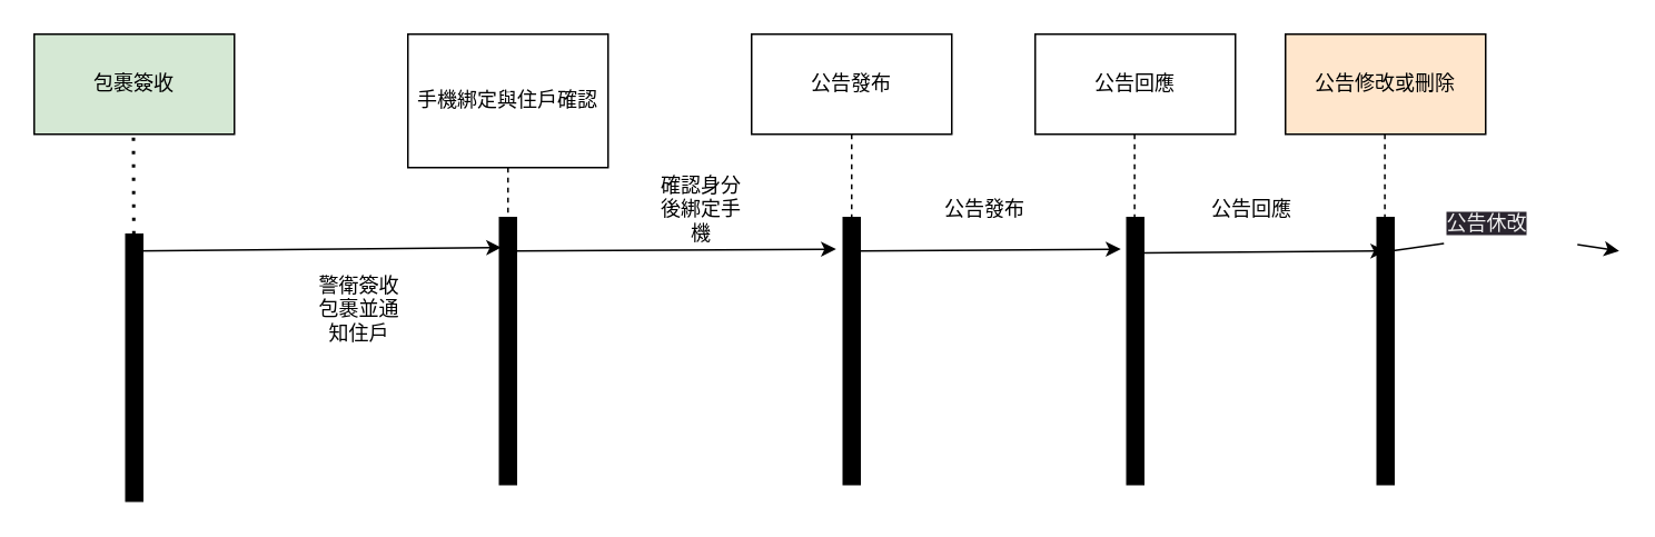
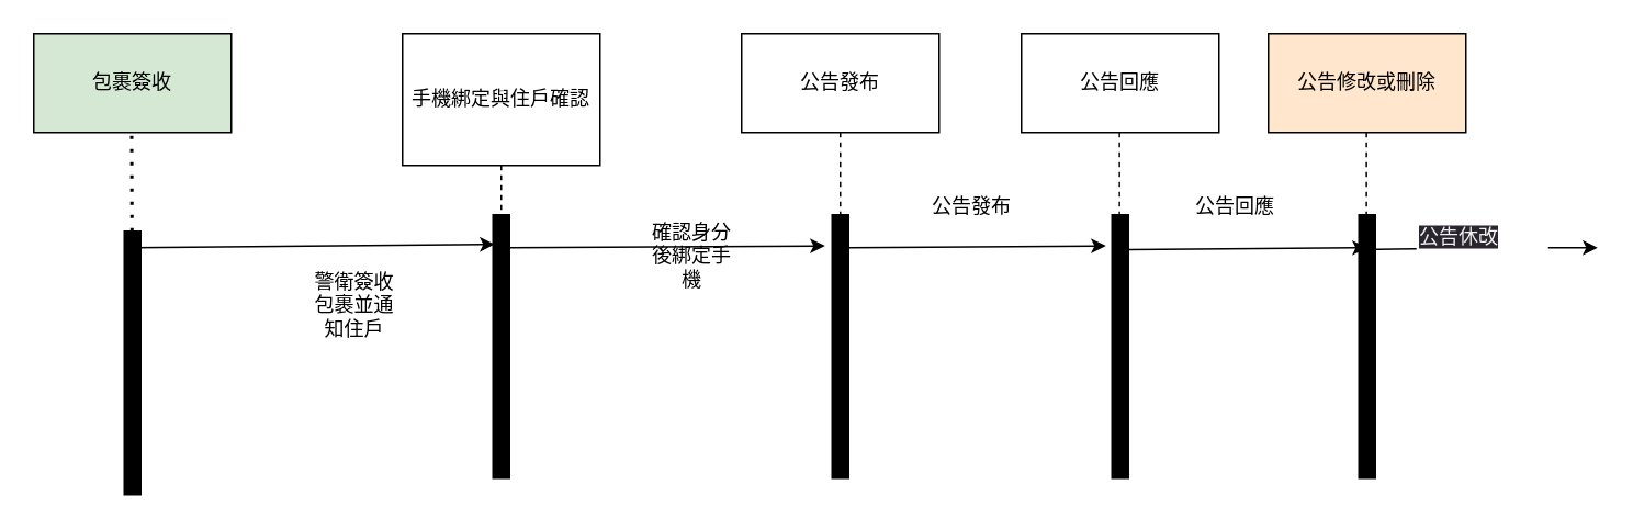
  <mxCell id="0" />
  <mxCell id="1" parent="0" />
  <mxCell id="2" style="edgeStyle=none;html=1;exitX=0.5;exitY=1;exitDx=0;exitDy=0;endArrow=none;endFill=0;dashed=1;" parent="1" source="3" target="11" edge="1"><mxGeometry relative="1" as="geometry" /></mxCell>
  <mxCell id="3" value="公告發布" style="rounded=0;whiteSpace=wrap;html=1;" parent="1" vertex="1"><mxGeometry x="450" y="20" width="120" height="60" as="geometry" /></mxCell>
  <mxCell id="4" value="包裹簽收" style="rounded=0;whiteSpace=wrap;html=1;fillColor=#d5e8d4;" parent="1" vertex="1"><mxGeometry y="20" width="120" height="60" as="geometry" x="20" /></mxCell>
  <mxCell id="5" style="edgeStyle=none;html=1;exitX=0.5;exitY=1;exitDx=0;exitDy=0;dashed=1;endArrow=none;endFill=0;" parent="1" source="6" target="8" edge="1"><mxGeometry relative="1" as="geometry" /></mxCell>
  <mxCell id="6" value="手機綁定與住戶確認" style="rounded=0;whiteSpace=wrap;html=1;" parent="1" vertex="1"><mxGeometry x="244" y="20" width="120" height="80" as="geometry" /></mxCell>
  <mxCell id="7" value="" style="endArrow=none;dashed=1;html=1;dashPattern=1 3;strokeWidth=2;" parent="1" edge="1"><mxGeometry width="50" height="50" relative="1" as="geometry"><mxPoint x="80" y="220" as="sourcePoint" /><mxPoint x="79.5" y="80" as="targetPoint" /></mxGeometry></mxCell>
  <mxCell id="8" value="" style="html=1;points=[];perimeter=orthogonalPerimeter;fillColor=strokeColor;" parent="1" vertex="1"><mxGeometry x="299" y="130" width="10" height="160" as="geometry" /></mxCell>
  <mxCell id="9" value="" style="endArrow=classic;html=1;entryX=0.1;entryY=0.112;entryDx=0;entryDy=0;entryPerimeter=0;" parent="1" target="8" edge="1"><mxGeometry width="50" height="50" relative="1" as="geometry"><mxPoint x="80" y="150" as="sourcePoint" /><mxPoint x="150" y="150" as="targetPoint" /></mxGeometry></mxCell>
  <mxCell id="10" value="警衛簽收包裹並通知住戶" style="text;html=1;strokeColor=none;fillColor=none;align=center;verticalAlign=middle;whiteSpace=wrap;rounded=0;" parent="1" vertex="1"><mxGeometry x="185" y="170" width="60" height="30" as="geometry" /></mxCell>
  <mxCell id="11" value="" style="html=1;points=[];perimeter=orthogonalPerimeter;fillColor=strokeColor;" parent="1" vertex="1"><mxGeometry x="505" y="130" width="10" height="160" as="geometry" /></mxCell>
  <mxCell id="12" value="" style="endArrow=classic;html=1;entryX=-0.433;entryY=0.118;entryDx=0;entryDy=0;entryPerimeter=0;" parent="1" target="11" edge="1"><mxGeometry width="50" height="50" relative="1" as="geometry"><mxPoint x="309" y="150" as="sourcePoint" /><mxPoint x="379" y="150" as="targetPoint" /></mxGeometry></mxCell>
- <mxCell id="13" value="確認身分後綁定手機" style="text;html=1;strokeColor=none;fillColor=none;align=center;verticalAlign=middle;whiteSpace=wrap;rounded=0;" parent="1" vertex="1"><mxGeometry x="390" y="110" width="60" height="30" as="geometry" /></mxCell>
+ <mxCell id="13" value="確認身分後綁定手機" style="text;html=1;strokeColor=none;fillColor=none;align=center;verticalAlign=middle;whiteSpace=wrap;rounded=0;" parent="1" vertex="1"><mxGeometry x="390" y="140" width="60" height="30" as="geometry" /></mxCell>
  <mxCell id="14" value="公告回應" style="rounded=0;whiteSpace=wrap;html=1;" parent="1" vertex="1"><mxGeometry x="620" y="20" width="120" height="60" as="geometry" /></mxCell>
  <mxCell id="15" value="公告修改或刪除" style="rounded=0;whiteSpace=wrap;html=1;fillColor=#ffe6cc;" parent="1" vertex="1"><mxGeometry x="770" y="20" width="120" height="60" as="geometry" /></mxCell>
  <mxCell id="16" value="" style="html=1;points=[];perimeter=orthogonalPerimeter;fillColor=strokeColor;" vertex="1" parent="1"><mxGeometry x="75" y="140" width="10" height="160" as="geometry" /></mxCell>
  <mxCell id="17" value="" style="html=1;points=[];perimeter=orthogonalPerimeter;fillColor=strokeColor;" vertex="1" parent="1"><mxGeometry x="675" y="130" width="10" height="160" as="geometry" /></mxCell>
  <mxCell id="18" style="edgeStyle=none;html=1;exitX=0.5;exitY=1;exitDx=0;exitDy=0;endArrow=none;endFill=0;dashed=1;" edge="1" parent="1"><mxGeometry relative="1" as="geometry"><mxPoint x="679.58" y="80" as="sourcePoint" /><mxPoint x="679.58" y="130" as="targetPoint" /></mxGeometry></mxCell>
  <mxCell id="19" style="edgeStyle=none;html=1;exitX=0.5;exitY=1;exitDx=0;exitDy=0;endArrow=none;endFill=0;dashed=1;" edge="1" parent="1"><mxGeometry relative="1" as="geometry"><mxPoint x="829.58" y="80" as="sourcePoint" /><mxPoint x="829.58" y="130" as="targetPoint" /></mxGeometry></mxCell>
  <mxCell id="20" value="" style="html=1;points=[];perimeter=orthogonalPerimeter;fillColor=strokeColor;" vertex="1" parent="1"><mxGeometry x="825" y="130" width="10" height="160" as="geometry" /></mxCell>
  <mxCell id="21" value="" style="endArrow=classic;html=1;entryX=-0.367;entryY=0.118;entryDx=0;entryDy=0;entryPerimeter=0;" edge="1" parent="1" target="17"><mxGeometry width="50" height="50" relative="1" as="geometry"><mxPoint x="515" y="150" as="sourcePoint" /><mxPoint x="706.67" y="148.88" as="targetPoint" /></mxGeometry></mxCell>
  <mxCell id="22" value="" style="endArrow=classic;html=1;" edge="1" parent="1"><mxGeometry width="50" height="50" relative="1" as="geometry"><mxPoint x="685" y="151.12" as="sourcePoint" /><mxPoint x="830" y="150" as="targetPoint" /></mxGeometry></mxCell>
  <mxCell id="23" value="公告發布" style="text;html=1;strokeColor=none;fillColor=none;align=center;verticalAlign=middle;whiteSpace=wrap;rounded=0;" vertex="1" parent="1"><mxGeometry x="560" y="110" width="60" height="30" as="geometry" /></mxCell>
  <mxCell id="24" value="公告回應" style="text;html=1;strokeColor=none;fillColor=none;align=center;verticalAlign=middle;whiteSpace=wrap;rounded=0;" vertex="1" parent="1"><mxGeometry x="720" y="110" width="60" height="30" as="geometry" /></mxCell>
  <mxCell id="25" value="" style="endArrow=classic;html=1;startArrow=none;" edge="1" parent="1" source="27"><mxGeometry width="50" height="50" relative="1" as="geometry"><mxPoint x="825" y="151.12" as="sourcePoint" /><mxPoint x="970" y="150" as="targetPoint" /></mxGeometry></mxCell>
  <mxCell id="26" value="" style="endArrow=none;html=1;" edge="1" parent="1" target="27"><mxGeometry width="50" height="50" relative="1" as="geometry"><mxPoint x="825" y="151.12" as="sourcePoint" /><mxPoint x="970" y="150" as="targetPoint" /></mxGeometry></mxCell>
- <mxCell id="27" value="&lt;span style=&quot;color: rgb(240, 240, 240); font-family: Helvetica; font-size: 12px; font-style: normal; font-variant-ligatures: normal; font-variant-caps: normal; font-weight: 400; letter-spacing: normal; orphans: 2; text-align: center; text-indent: 0px; text-transform: none; widows: 2; word-spacing: 0px; -webkit-text-stroke-width: 0px; background-color: rgb(42, 37, 47); text-decoration-thickness: initial; text-decoration-style: initial; text-decoration-color: initial; float: none; display: inline !important;&quot;&gt;公告休改&lt;/span&gt;" style="text;whiteSpace=wrap;html=1;" vertex="1" parent="1"><mxGeometry x="865" y="120" width="80" height="40" as="geometry" /></mxCell>
+ <mxCell id="27" value="&lt;span style=&quot;color: rgb(240, 240, 240); font-family: Helvetica; font-size: 12px; font-style: normal; font-variant-ligatures: normal; font-variant-caps: normal; font-weight: 400; letter-spacing: normal; orphans: 2; text-align: center; text-indent: 0px; text-transform: none; widows: 2; word-spacing: 0px; -webkit-text-stroke-width: 0px; background-color: rgb(42, 37, 47); text-decoration-thickness: initial; text-decoration-style: initial; text-decoration-color: initial; float: none; display: inline !important;&quot;&gt;公告休改&lt;/span&gt;" style="text;whiteSpace=wrap;html=1;" vertex="1" parent="1"><mxGeometry x="860" y="130" width="80" height="40" as="geometry" /></mxCell>
